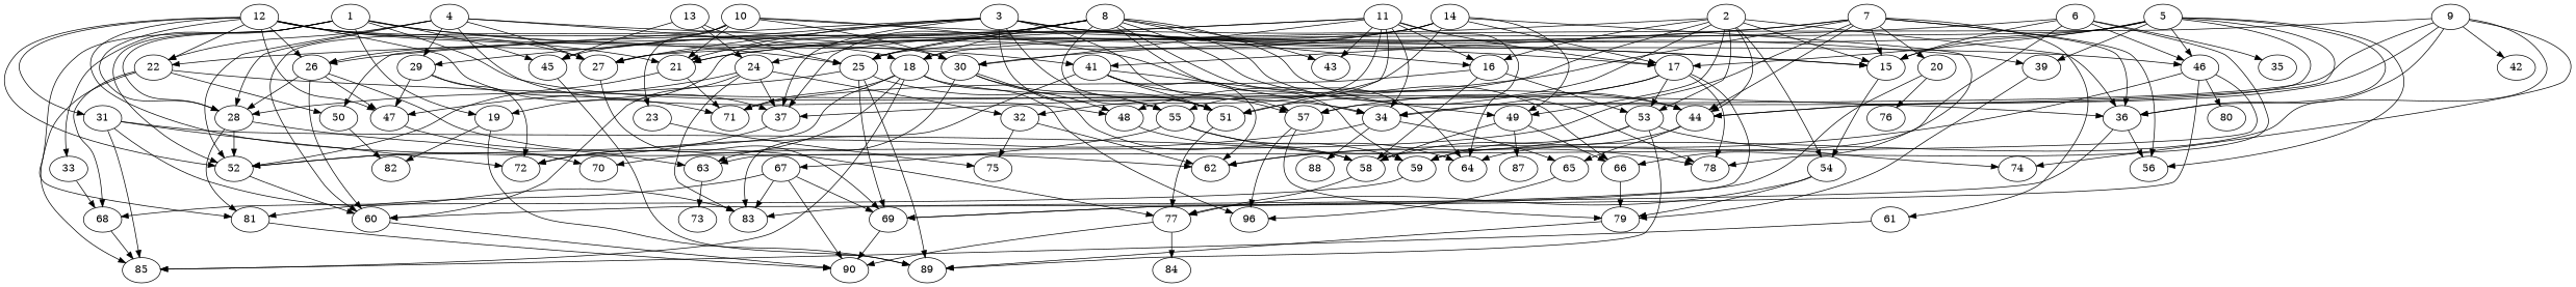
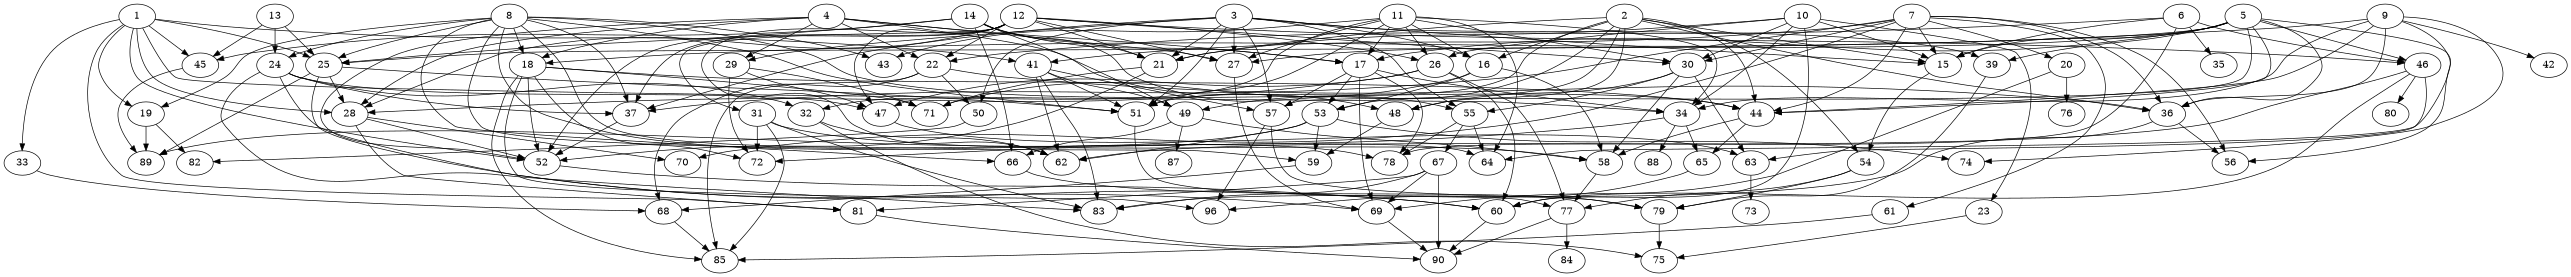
  digraph {
    node [alpha=0.06]
    1 [alpha=0.20]
    19 [alpha=0.14]
    25 [alpha=0.04]
    28 [alpha=0.03]
    33 [alpha=0.12]
    34 [alpha=0.17]
    41 [alpha=0.01]
    45 [alpha=0.13]
    52 [alpha=0.13]
    81 [alpha=0.18]
    82 [alpha=0.14]
    89 [alpha=0.19]
    51 [alpha=0.09]
    69 [alpha=0.07]
    70 [alpha=0.17]
    68 [alpha=0.14]
    72 [alpha=0.08]
    65 [alpha=0.07]
    88
    49 [alpha=0.00]
    57 [alpha=0.14]
    62 [alpha=0.11]
    83
    60 [alpha=0.08]
    90 [alpha=0.01]
    77 [alpha=0.16]
    85 [alpha=0.02]
    n28 [label=96]
    58
    66 [alpha=0.07]
    87 [alpha=0.04]
    79 [alpha=0.08]
    2 [alpha=0.05]
    15 [alpha=0.08]
    16 [alpha=0.05]
    21 [alpha=0.16]
    36 [alpha=0.18]
    44 [alpha=0.04]
    48 [alpha=0.19]
    53 [alpha=0.16]
    54 [alpha=0.09]
    71 [alpha=0.20]
    56 [alpha=0.12]
    59 [alpha=0.09]
    74
    84 [alpha=0.04]
    3 [alpha=0.11]
    27 [alpha=0.03]
    29 [alpha=0.08]
    37 [alpha=0.16]
    39 [alpha=0.16]
    50 [alpha=0.08]
    55 [alpha=0.10]
    47 [alpha=0.01]
    78 [alpha=0.03]
    64
    67
    63
    4 [alpha=0.18]
    17 [alpha=0.10]
    18 [alpha=0.05]
    22 [alpha=0.04]
    5 [alpha=0.07]
    46 [alpha=0.17]
    80
    73 [alpha=0.13]
    6 [alpha=0.15]
    35 [alpha=0.14]
    7 [alpha=0.04]
    20 [alpha=0.08]
    30 [alpha=0.08]
    61 [alpha=0.13]
    76 [alpha=0.17]
    8 [alpha=0.09]
    24 [alpha=0.15]
    43 [alpha=0.10]
    32
    75 [alpha=0.10]
    9 [alpha=0.01]
    42 [alpha=0.19]
    10 [alpha=0.19]
    23 [alpha=0.01]
    26
    11 [alpha=0.17]
    12 [alpha=0.18]
    31 [alpha=0.09]
    13 [alpha=0.00]
    14 [alpha=0.11]
    1 -> 19
    1 -> 25
    1 -> 28
    1 -> 33
    1 -> 34
    1 -> 41
    1 -> 45
    1 -> 52
    1 -> 81
    19 -> 82
    19 -> 89
    25 -> 28
    25 -> 89
    25 -> 51
    25 -> 69
    28 -> 52
    28 -> 81
    28 -> 70
    33 -> 68
    34 -> 72
    34 -> 65
    34 -> 88
    41 -> 51
    41 -> 49
    41 -> 57
    41 -> 62
    41 -> 83
    45 -> 89
    52 -> 60
    81 -> 90
    51 -> 77
    69 -> 90
    68 -> 85
    65 -> n28
    49 -> 58
    49 -> 66
    49 -> 87
    57 -> n28
    57 -> 79
    60 -> 90
    77 -> 90
    77 -> 84
    58 -> 77
    66 -> 79
-   79 -> 89
+   79 -> 75
    2 -> 51
    2 -> 49
    2 -> 15
    2 -> 16
    2 -> 21
    2 -> 36
    2 -> 44
    2 -> 48
    2 -> 53
    2 -> 54
    15 -> 54
    16 -> 58
    16 -> 53
    16 -> 71
    21 -> 52
    21 -> 71
    36 -> 83
    36 -> 56
    44 -> 65
    44 -> 58
    48 -> 59
    53 -> 89
    53 -> 62
    53 -> 59
    53 -> 74
    54 -> 77
    54 -> 79
    59 -> 68
    3 -> 51
    3 -> 57
    3 -> 15
    3 -> 16
    3 -> 21
    3 -> 27
    3 -> 29
    3 -> 37
    3 -> 39
    3 -> 50
    3 -> 55
    27 -> 69
    29 -> 72
    29 -> 71
    29 -> 47
    37 -> 52
    39 -> 79
    50 -> 82
    55 -> 78
    55 -> 64
    55 -> 67
    47 -> 63
    67 -> 81
    67 -> 69
    67 -> 83
    67 -> 90
    63 -> 73
    4 -> 28
    4 -> 52
    4 -> 48
    4 -> 27
    4 -> 29
    4 -> 17
    4 -> 18
    4 -> 22
    17 -> 34
    17 -> 69
    17 -> 57
    17 -> 53
    17 -> 78
    18 -> 52
    18 -> 72
    18 -> 85
    18 -> n28
    18 -> 44
    18 -> 71
    22 -> 68
    22 -> 85
    22 -> 36
    22 -> 50
    5 -> 25
    5 -> 57
    5 -> 15
    5 -> 36
    5 -> 44
    5 -> 56
    5 -> 27
    5 -> 39
    5 -> 17
    5 -> 46
    46 -> 62
    46 -> 60
    46 -> 63
    46 -> 80
    6 -> 15
-   6 -> 59
    6 -> 78
    6 -> 22
    6 -> 46
    6 -> 35
    7 -> 41
    7 -> 70
    7 -> 15
    7 -> 36
    7 -> 44
    7 -> 56
    7 -> 37
    7 -> 20
    7 -> 30
    7 -> 61
    20 -> 69
    20 -> 76
    30 -> 58
    30 -> 48
    30 -> 55
    30 -> 63
    61 -> 85
    8 -> 19
    8 -> 25
    8 -> 51
    8 -> 66
    8 -> 44
    8 -> 59
    8 -> 37
    8 -> 78
    8 -> 64
    8 -> 18
    8 -> 24
    8 -> 43
    24 -> 83
    24 -> 60
    24 -> 37
    24 -> 47
    24 -> 32
    32 -> 62
    32 -> 75
    9 -> 34
    9 -> 36
    9 -> 44
    9 -> 74
    9 -> 64
    9 -> 18
    9 -> 42
    10 -> 34
    10 -> 60
    10 -> 15
    10 -> 21
    10 -> 30
    10 -> 23
    10 -> 26
    23 -> 75
    26 -> 28
    26 -> 60
    26 -> 77
    26 -> 47
    11 -> 34
    11 -> 51
    11 -> 16
    11 -> 27
    11 -> 64
    11 -> 17
    11 -> 30
    11 -> 43
    11 -> 32
    11 -> 26
    12 -> 28
    12 -> 52
    12 -> 62
    12 -> 21
    12 -> 27
    12 -> 37
    12 -> 47
    12 -> 22
    12 -> 46
    12 -> 30
    12 -> 26
    12 -> 31
    31 -> 72
    31 -> 83
    31 -> 85
    31 -> 58
    13 -> 25
    13 -> 45
    13 -> 24
    14 -> 25
    14 -> 45
    14 -> 49
    14 -> 66
    14 -> 21
    14 -> 55
    14 -> 17
  }
